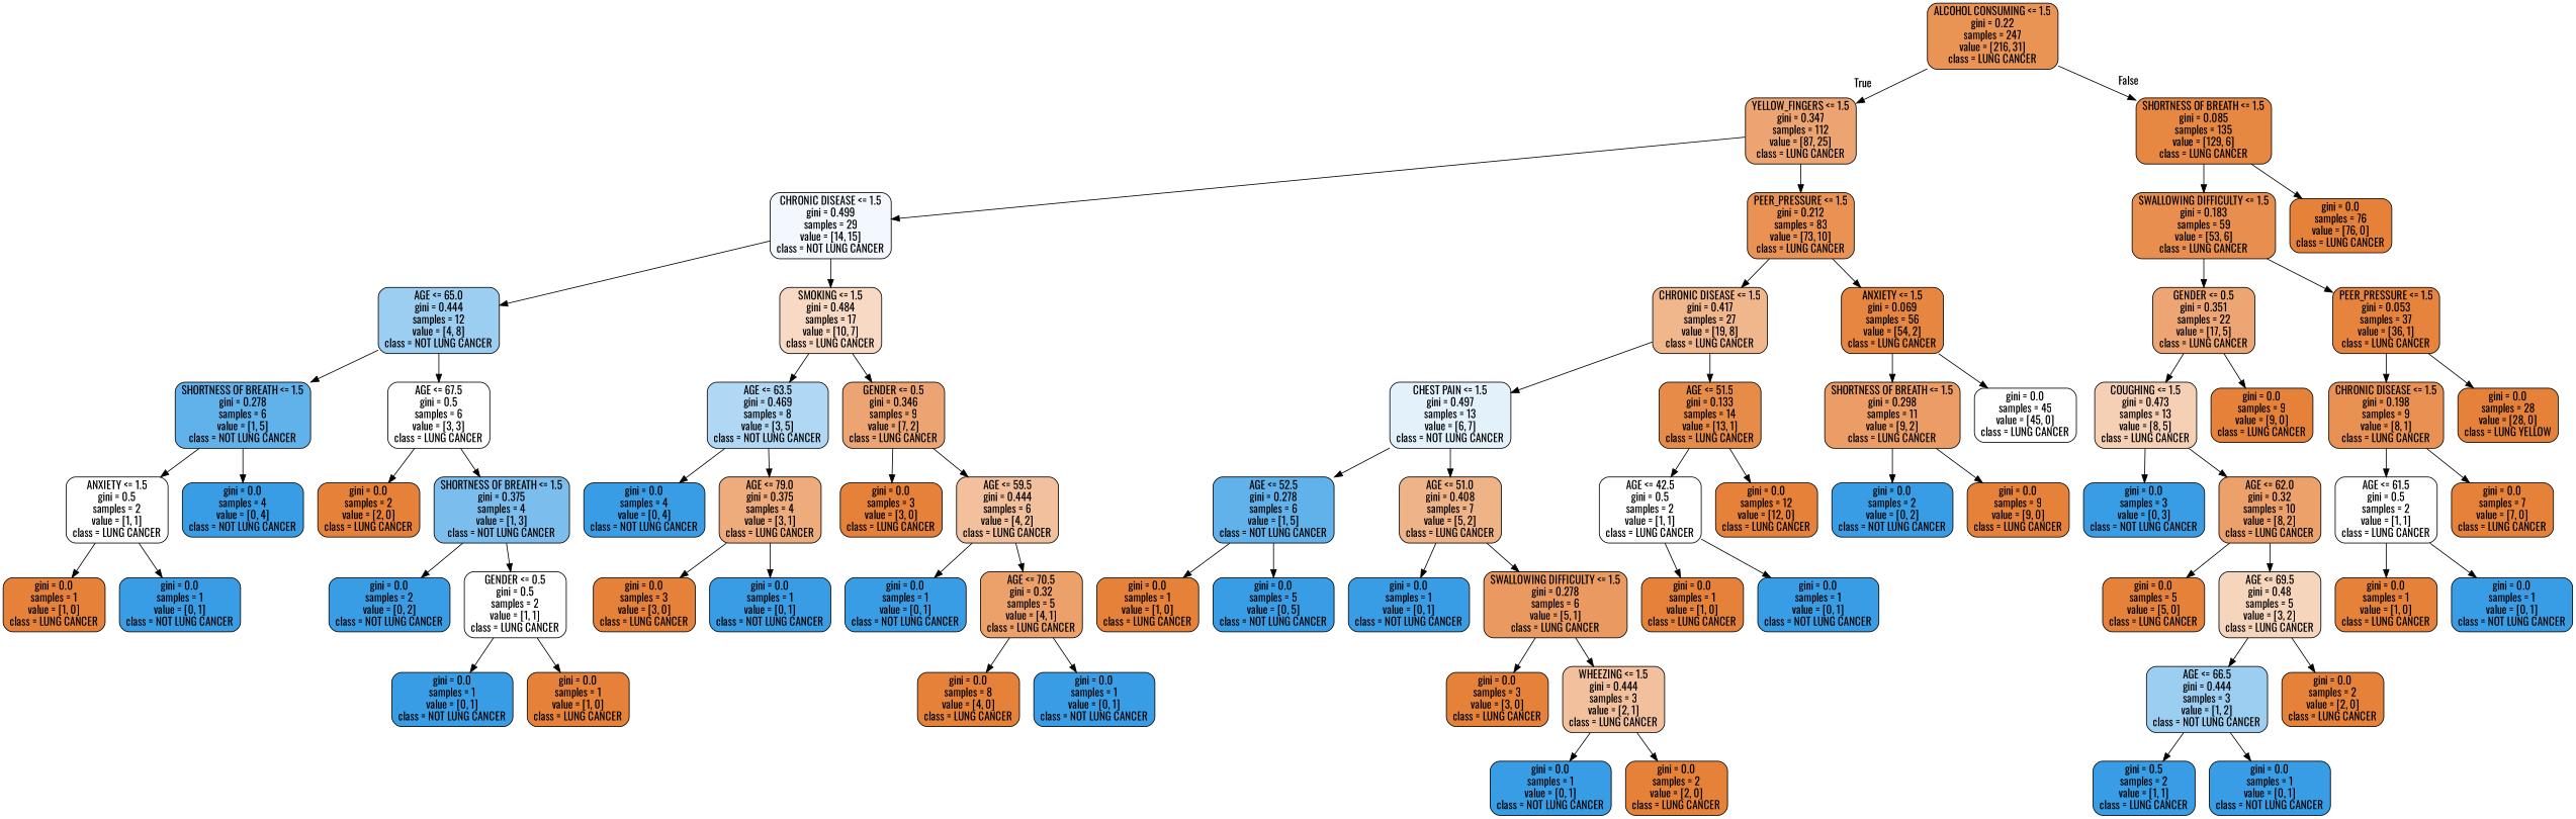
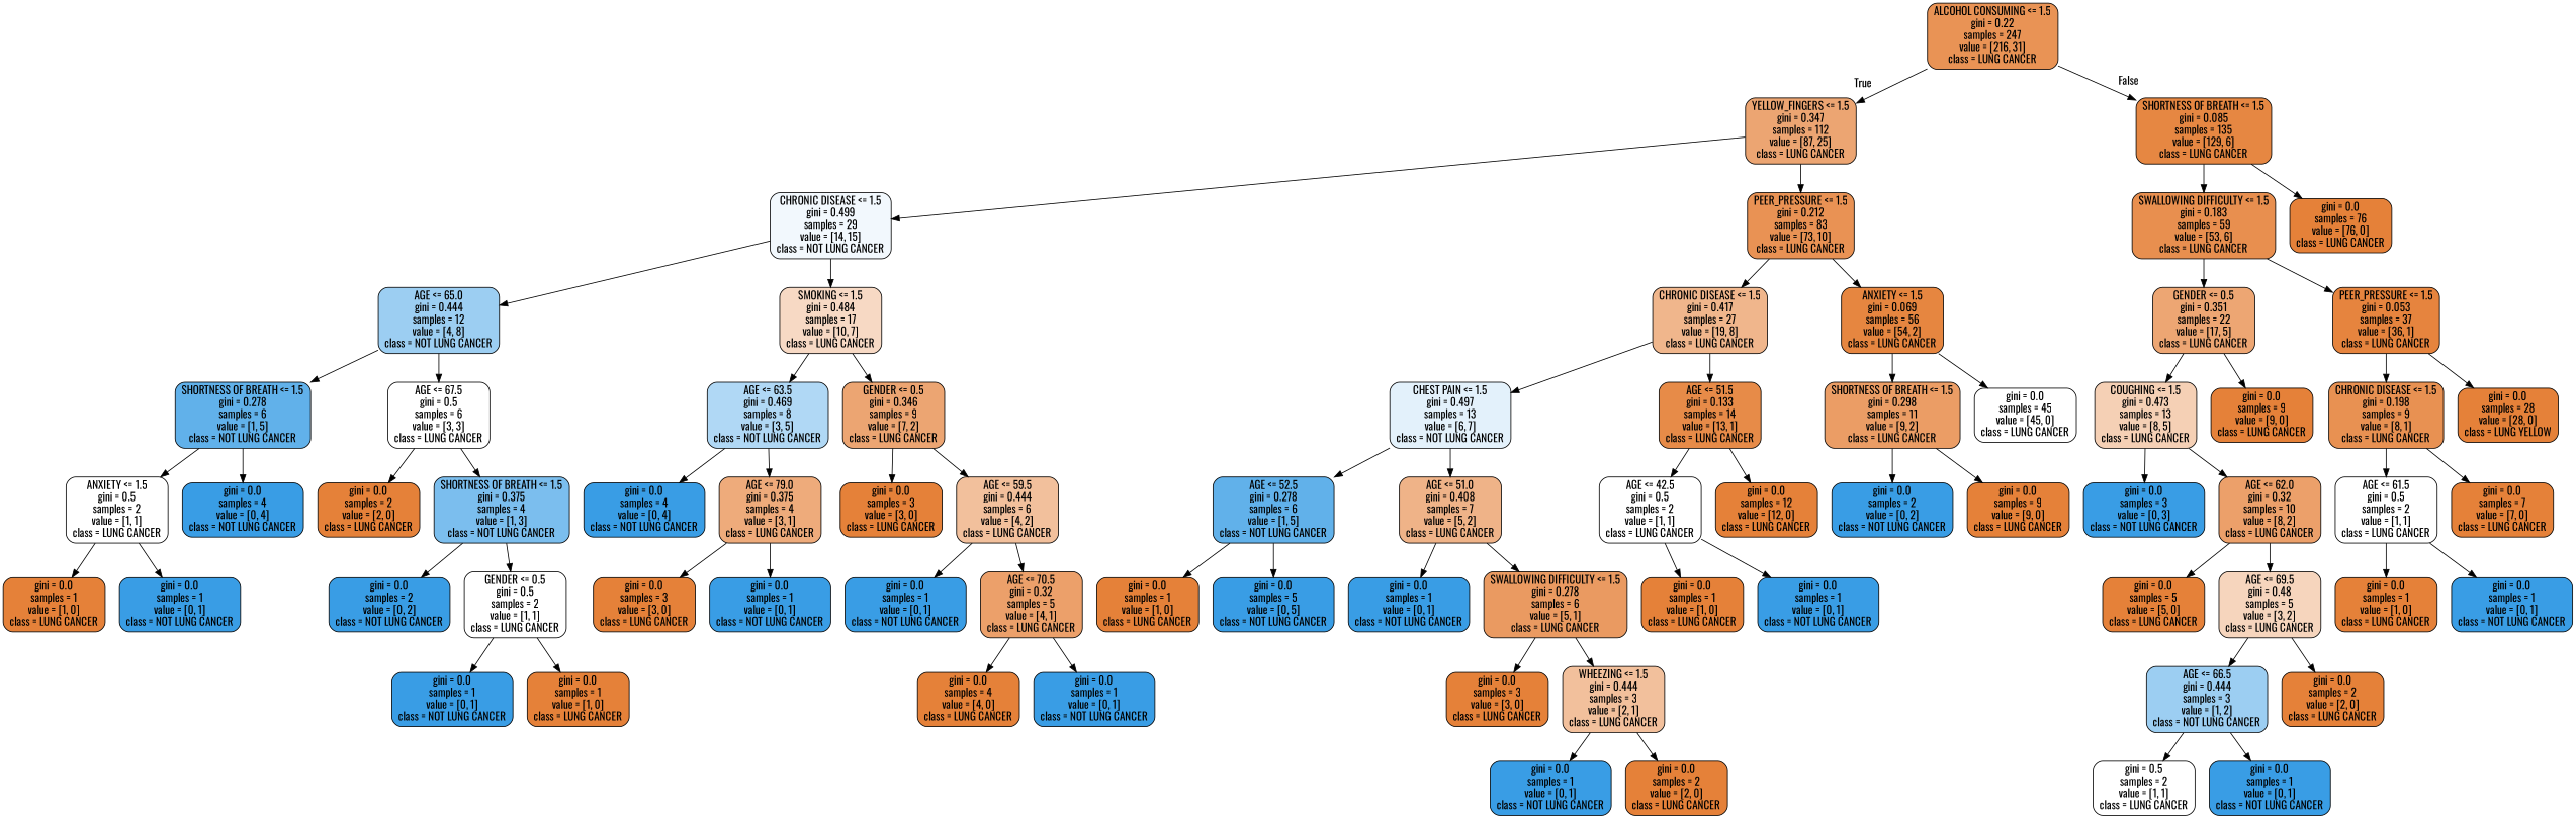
  digraph {
    fontname=Oswald
    node [color=black fillcolor="#e58139" fontname=Oswald shape=box style="filled, rounded"]
    edge [fontname=Oswald]
    n1 [fillcolor="#e99355" label="ALCOHOL CONSUMING <= 1.5\ngini = 0.22\nsamples = 247\nvalue = [216, 31]\nclass = LUNG CANCER"]
    n2 [fillcolor="#eca572" label="YELLOW_FINGERS <= 1.5\ngini = 0.347\nsamples = 112\nvalue = [87, 25]\nclass = LUNG CANCER"]
    n3 [fillcolor="#e68742" label="SHORTNESS OF BREATH <= 1.5\ngini = 0.085\nsamples = 135\nvalue = [129, 6]\nclass = LUNG CANCER"]
    n4 [fillcolor="#f2f8fd" label="CHRONIC DISEASE <= 1.5\ngini = 0.499\nsamples = 29\nvalue = [14, 15]\nclass = NOT LUNG CANCER"]
    n5 [fillcolor="#e99254" label="PEER_PRESSURE <= 1.5\ngini = 0.212\nsamples = 83\nvalue = [73, 10]\nclass = LUNG CANCER"]
    n6 [fillcolor="#e88f4f" label="SWALLOWING DIFFICULTY <= 1.5\ngini = 0.183\nsamples = 59\nvalue = [53, 6]\nclass = LUNG CANCER"]
    n7 [label="gini = 0.0\nsamples = 76\nvalue = [76, 0]\nclass = LUNG CANCER"]
    n8 [fillcolor="#9ccef2" label="AGE <= 65.0\ngini = 0.444\nsamples = 12\nvalue = [4, 8]\nclass = NOT LUNG CANCER"]
    n9 [fillcolor="#f7d9c4" label="SMOKING <= 1.5\ngini = 0.484\nsamples = 17\nvalue = [10, 7]\nclass = LUNG CANCER"]
    n10 [fillcolor="#f0b68c" label="CHRONIC DISEASE <= 1.5\ngini = 0.417\nsamples = 27\nvalue = [19, 8]\nclass = LUNG CANCER"]
    n11 [fillcolor="#e68640" label="ANXIETY <= 1.5\ngini = 0.069\nsamples = 56\nvalue = [54, 2]\nclass = LUNG CANCER"]
    n12 [fillcolor="#61b1ea" label="SHORTNESS OF BREATH <= 1.5\ngini = 0.278\nsamples = 6\nvalue = [1, 5]\nclass = NOT LUNG CANCER"]
    n13 [fillcolor="#ffffff" label="AGE <= 67.5\ngini = 0.5\nsamples = 6\nvalue = [3, 3]\nclass = LUNG CANCER"]
    n14 [fillcolor="#b0d8f5" label="AGE <= 63.5\ngini = 0.469\nsamples = 8\nvalue = [3, 5]\nclass = NOT LUNG CANCER"]
    n15 [fillcolor="#eca572" label="GENDER <= 0.5\ngini = 0.346\nsamples = 9\nvalue = [7, 2]\nclass = LUNG CANCER"]
    n16 [fillcolor="#ffffff" label="ANXIETY <= 1.5\ngini = 0.5\nsamples = 2\nvalue = [1, 1]\nclass = LUNG CANCER"]
    n17 [fillcolor="#399de5" label="gini = 0.0\nsamples = 4\nvalue = [0, 4]\nclass = NOT LUNG CANCER"]
    n18 [label="gini = 0.0\nsamples = 2\nvalue = [2, 0]\nclass = LUNG CANCER"]
    n19 [fillcolor="#7bbeee" label="SHORTNESS OF BREATH <= 1.5\ngini = 0.375\nsamples = 4\nvalue = [1, 3]\nclass = NOT LUNG CANCER"]
    n20 [label="gini = 0.0\nsamples = 1\nvalue = [1, 0]\nclass = LUNG CANCER"]
    n21 [fillcolor="#399de5" label="gini = 0.0\nsamples = 1\nvalue = [0, 1]\nclass = NOT LUNG CANCER"]
    n22 [fillcolor="#399de5" label="gini = 0.0\nsamples = 2\nvalue = [0, 2]\nclass = NOT LUNG CANCER"]
    n23 [fillcolor="#ffffff" label="GENDER <= 0.5\ngini = 0.5\nsamples = 2\nvalue = [1, 1]\nclass = LUNG CANCER"]
    n24 [fillcolor="#399de5" label="gini = 0.0\nsamples = 1\nvalue = [0, 1]\nclass = NOT LUNG CANCER"]
    n25 [label="gini = 0.0\nsamples = 1\nvalue = [1, 0]\nclass = LUNG CANCER"]
    n26 [fillcolor="#399de5" label="gini = 0.0\nsamples = 4\nvalue = [0, 4]\nclass = NOT LUNG CANCER"]
    n27 [fillcolor="#eeab7b" label="AGE <= 79.0\ngini = 0.375\nsamples = 4\nvalue = [3, 1]\nclass = LUNG CANCER"]
    n28 [label="gini = 0.0\nsamples = 3\nvalue = [3, 0]\nclass = LUNG CANCER"]
    n29 [fillcolor="#f2c09c" label="AGE <= 59.5\ngini = 0.444\nsamples = 6\nvalue = [4, 2]\nclass = LUNG CANCER"]
    n30 [label="gini = 0.0\nsamples = 3\nvalue = [3, 0]\nclass = LUNG CANCER"]
    n31 [fillcolor="#399de5" label="gini = 0.0\nsamples = 1\nvalue = [0, 1]\nclass = NOT LUNG CANCER"]
    n32 [fillcolor="#399de5" label="gini = 0.0\nsamples = 1\nvalue = [0, 1]\nclass = NOT LUNG CANCER"]
    n33 [fillcolor="#eca06a" label="AGE <= 70.5\ngini = 0.32\nsamples = 5\nvalue = [4, 1]\nclass = LUNG CANCER"]
-   n34 [label="gini = 0.0\nsamples = 8\nvalue = [4, 0]\nclass = LUNG CANCER"]
+   n34 [label="gini = 0.0\nsamples = 4\nvalue = [4, 0]\nclass = LUNG CANCER"]
    n35 [fillcolor="#399de5" label="gini = 0.0\nsamples = 1\nvalue = [0, 1]\nclass = NOT LUNG CANCER"]
    n36 [fillcolor="#e3f1fb" label="CHEST PAIN <= 1.5\ngini = 0.497\nsamples = 13\nvalue = [6, 7]\nclass = NOT LUNG CANCER"]
    n37 [fillcolor="#e78b48" label="AGE <= 51.5\ngini = 0.133\nsamples = 14\nvalue = [13, 1]\nclass = LUNG CANCER"]
    n38 [fillcolor="#eb9d65" label="SHORTNESS OF BREATH <= 1.5\ngini = 0.298\nsamples = 11\nvalue = [9, 2]\nclass = LUNG CANCER"]
    n39 [fillcolor="#ffffff" label="gini = 0.0\nsamples = 45\nvalue = [45, 0]\nclass = LUNG CANCER"]
    n40 [fillcolor="#61b1ea" label="AGE <= 52.5\ngini = 0.278\nsamples = 6\nvalue = [1, 5]\nclass = NOT LUNG CANCER"]
    n41 [fillcolor="#efb388" label="AGE <= 51.0\ngini = 0.408\nsamples = 7\nvalue = [5, 2]\nclass = LUNG CANCER"]
    n42 [fillcolor="#ffffff" label="AGE <= 42.5\ngini = 0.5\nsamples = 2\nvalue = [1, 1]\nclass = LUNG CANCER"]
    n43 [label="gini = 0.0\nsamples = 12\nvalue = [12, 0]\nclass = LUNG CANCER"]
    n44 [label="gini = 0.0\nsamples = 1\nvalue = [1, 0]\nclass = LUNG CANCER"]
    n45 [fillcolor="#399de5" label="gini = 0.0\nsamples = 5\nvalue = [0, 5]\nclass = NOT LUNG CANCER"]
    n46 [fillcolor="#399de5" label="gini = 0.0\nsamples = 1\nvalue = [0, 1]\nclass = NOT LUNG CANCER"]
    n47 [fillcolor="#ea9a61" label="SWALLOWING DIFFICULTY <= 1.5\ngini = 0.278\nsamples = 6\nvalue = [5, 1]\nclass = LUNG CANCER"]
    n48 [label="gini = 0.0\nsamples = 3\nvalue = [3, 0]\nclass = LUNG CANCER"]
    n49 [fillcolor="#f2c09c" label="WHEEZING <= 1.5\ngini = 0.444\nsamples = 3\nvalue = [2, 1]\nclass = LUNG CANCER"]
    n50 [fillcolor="#399de5" label="gini = 0.0\nsamples = 1\nvalue = [0, 1]\nclass = NOT LUNG CANCER"]
    n51 [label="gini = 0.0\nsamples = 2\nvalue = [2, 0]\nclass = LUNG CANCER"]
    n52 [label="gini = 0.0\nsamples = 1\nvalue = [1, 0]\nclass = LUNG CANCER"]
    n53 [fillcolor="#399de5" label="gini = 0.0\nsamples = 1\nvalue = [0, 1]\nclass = NOT LUNG CANCER"]
    n54 [fillcolor="#399de5" label="gini = 0.0\nsamples = 2\nvalue = [0, 2]\nclass = NOT LUNG CANCER"]
    n55 [label="gini = 0.0\nsamples = 9\nvalue = [9, 0]\nclass = LUNG CANCER"]
    n56 [fillcolor="#eda673" label="GENDER <= 0.5\ngini = 0.351\nsamples = 22\nvalue = [17, 5]\nclass = LUNG CANCER"]
    n57 [fillcolor="#e6843e" label="PEER_PRESSURE <= 1.5\ngini = 0.053\nsamples = 37\nvalue = [36, 1]\nclass = LUNG CANCER"]
    n58 [fillcolor="#f5d0b5" label="COUGHING <= 1.5\ngini = 0.473\nsamples = 13\nvalue = [8, 5]\nclass = LUNG CANCER"]
    n59 [label="gini = 0.0\nsamples = 9\nvalue = [9, 0]\nclass = LUNG CANCER"]
    n60 [fillcolor="#e89152" label="CHRONIC DISEASE <= 1.5\ngini = 0.198\nsamples = 9\nvalue = [8, 1]\nclass = LUNG CANCER"]
    n61 [label="gini = 0.0\nsamples = 28\nvalue = [28, 0]\nclass = LUNG YELLOW"]
    n62 [fillcolor="#399de5" label="gini = 0.0\nsamples = 3\nvalue = [0, 3]\nclass = NOT LUNG CANCER"]
    n63 [fillcolor="#eca06a" label="AGE <= 62.0\ngini = 0.32\nsamples = 10\nvalue = [8, 2]\nclass = LUNG CANCER"]
    n64 [label="gini = 0.0\nsamples = 5\nvalue = [5, 0]\nclass = LUNG CANCER"]
    n65 [fillcolor="#f6d5bd" label="AGE <= 69.5\ngini = 0.48\nsamples = 5\nvalue = [3, 2]\nclass = LUNG CANCER"]
    n66 [fillcolor="#9ccef2" label="AGE <= 66.5\ngini = 0.444\nsamples = 3\nvalue = [1, 2]\nclass = NOT LUNG CANCER"]
    n67 [label="gini = 0.0\nsamples = 2\nvalue = [2, 0]\nclass = LUNG CANCER"]
-   n68 [fillcolor="#399de5" label="gini = 0.5\nsamples = 2\nvalue = [1, 1]\nclass = LUNG CANCER"]
+   n68 [fillcolor="#ffffff" label="gini = 0.5\nsamples = 2\nvalue = [1, 1]\nclass = LUNG CANCER"]
    n69 [fillcolor="#399de5" label="gini = 0.0\nsamples = 1\nvalue = [0, 1]\nclass = NOT LUNG CANCER"]
    n70 [fillcolor="#ffffff" label="AGE <= 61.5\ngini = 0.5\nsamples = 2\nvalue = [1, 1]\nclass = LUNG CANCER"]
    n71 [label="gini = 0.0\nsamples = 7\nvalue = [7, 0]\nclass = LUNG CANCER"]
    n72 [label="gini = 0.0\nsamples = 1\nvalue = [1, 0]\nclass = LUNG CANCER"]
    n73 [fillcolor="#399de5" label="gini = 0.0\nsamples = 1\nvalue = [0, 1]\nclass = NOT LUNG CANCER"]
    n1 -> n2 [headlabel=True labelangle=45 labeldistance=2.5]
    n1 -> n3 [headlabel=False labelangle=-45 labeldistance=2.5]
    n2 -> n4
    n2 -> n5
    n3 -> n6
    n3 -> n7
    n4 -> n8
    n4 -> n9
    n5 -> n10
    n5 -> n11
    n6 -> n56
    n6 -> n57
    n8 -> n12
    n8 -> n13
    n9 -> n14
    n9 -> n15
    n10 -> n36
    n10 -> n37
    n11 -> n38
    n11 -> n39
    n12 -> n16
    n12 -> n17
    n13 -> n18
    n13 -> n19
    n14 -> n26
    n14 -> n27
    n15 -> n28
    n15 -> n29
    n16 -> n20
    n16 -> n21
    n19 -> n22
    n19 -> n23
    n23 -> n24
    n23 -> n25
    n27 -> n30
    n27 -> n31
    n29 -> n32
    n29 -> n33
    n33 -> n34
    n33 -> n35
    n36 -> n40
    n36 -> n41
    n37 -> n42
    n37 -> n43
    n38 -> n54
    n38 -> n55
    n40 -> n44
    n40 -> n45
    n41 -> n46
    n41 -> n47
    n42 -> n52
    n42 -> n53
    n47 -> n48
    n47 -> n49
    n49 -> n50
    n49 -> n51
    n56 -> n58
    n56 -> n59
    n57 -> n60
    n57 -> n61
    n58 -> n62
    n58 -> n63
    n60 -> n70
    n60 -> n71
    n63 -> n64
    n63 -> n65
    n65 -> n66
    n65 -> n67
    n66 -> n68
    n66 -> n69
    n70 -> n72
    n70 -> n73
  }
